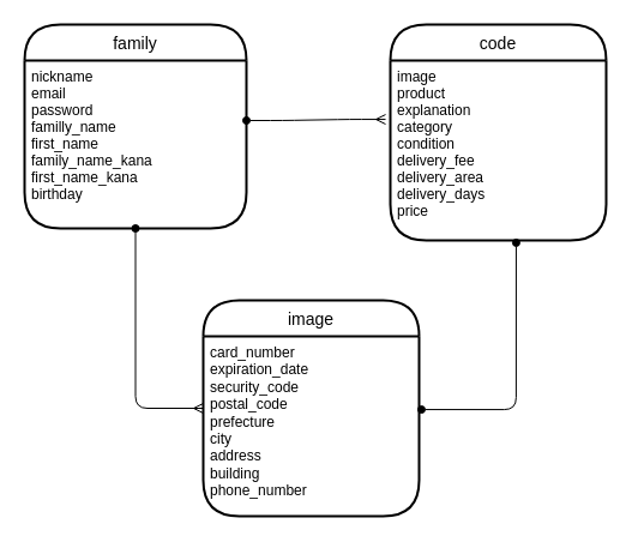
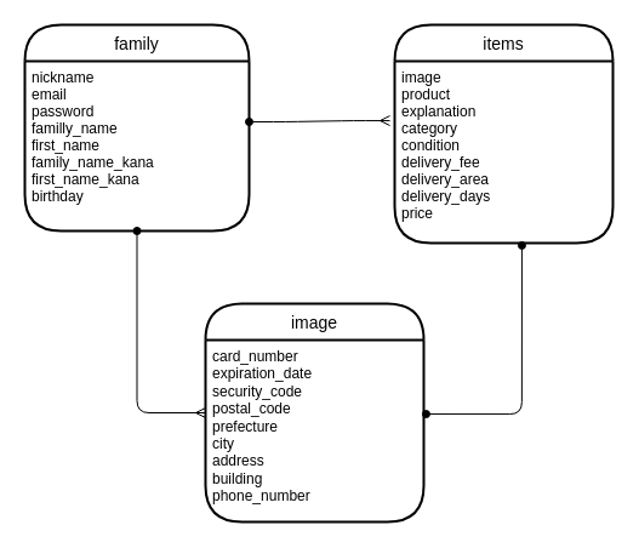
  <mxCell id="0" />
  <mxCell id="1" parent="0" />
  <mxCell id="2" value="family" style="swimlane;childLayout=stackLayout;horizontal=1;startSize=30;horizontalStack=0;rounded=1;fontSize=14;fontStyle=0;strokeWidth=2;resizeParent=0;resizeLast=1;shadow=0;dashed=0;align=center;arcSize=38;" parent="1" vertex="1"><mxGeometry x="20" y="20" width="185" height="170" as="geometry" /></mxCell>
  <mxCell id="3" value="nickname&#10;email&#10;password&#10;familly_name&#10;first_name&#10;family_name_kana&#10;first_name_kana&#10;birthday" style="align=left;strokeColor=none;fillColor=none;spacingLeft=4;fontSize=12;verticalAlign=top;resizable=0;rotatable=0;part=1;" parent="2" vertex="1"><mxGeometry y="30" width="185" height="140" as="geometry" /></mxCell>
  <mxCell id="4" style="edgeStyle=orthogonalEdgeStyle;curved=0;rounded=1;sketch=0;orthogonalLoop=1;jettySize=auto;html=1;entryX=0.583;entryY=1.013;entryDx=0;entryDy=0;entryPerimeter=0;exitX=1.011;exitY=0.407;exitDx=0;exitDy=0;exitPerimeter=0;startArrow=oval;startFill=1;endArrow=oval;endFill=1;" edge="1" parent="1" source="6" target="8"><mxGeometry relative="1" as="geometry"><Array as="points"><mxPoint x="430" y="341" /></Array></mxGeometry></mxCell>
  <mxCell id="5" value="image" style="swimlane;childLayout=stackLayout;horizontal=1;startSize=30;horizontalStack=0;rounded=1;fontSize=14;fontStyle=0;strokeWidth=2;resizeParent=0;resizeLast=1;shadow=0;dashed=0;align=center;arcSize=38;" vertex="1" parent="1"><mxGeometry x="169" y="250" width="180" height="180" as="geometry" /></mxCell>
  <mxCell id="6" value="card_number&#10;expiration_date&#10;security_code&#10;postal_code&#10;prefecture&#10;city&#10;address&#10;building&#10;phone_number&#10;" style="align=left;strokeColor=none;fillColor=none;spacingLeft=4;fontSize=12;verticalAlign=top;resizable=0;rotatable=0;part=1;whiteSpace=wrap;" vertex="1" parent="5"><mxGeometry y="30" width="180" height="150" as="geometry" /></mxCell>
- <mxCell id="7" value="code" style="swimlane;childLayout=stackLayout;horizontal=1;startSize=30;horizontalStack=0;rounded=1;fontSize=14;fontStyle=0;strokeWidth=2;resizeParent=0;resizeLast=1;shadow=0;dashed=0;align=center;arcSize=38;" vertex="1" parent="1"><mxGeometry x="325" y="20" width="180" height="180" as="geometry" /></mxCell>
+ <mxCell id="7" value="items" style="swimlane;childLayout=stackLayout;horizontal=1;startSize=30;horizontalStack=0;rounded=1;fontSize=14;fontStyle=0;strokeWidth=2;resizeParent=0;resizeLast=1;shadow=0;dashed=0;align=center;arcSize=38;" vertex="1" parent="1"><mxGeometry x="325" y="20" width="180" height="180" as="geometry" /></mxCell>
  <mxCell id="8" value="image&#10;product&#10;explanation&#10;category&#10;condition&#10;delivery_fee&#10;delivery_area&#10;delivery_days&#10;price&#10;" style="align=left;strokeColor=none;fillColor=none;spacingLeft=4;fontSize=12;verticalAlign=top;resizable=0;rotatable=0;part=1;" vertex="1" parent="7"><mxGeometry y="30" width="180" height="150" as="geometry" /></mxCell>
  <mxCell id="9" value="" style="edgeStyle=entityRelationEdgeStyle;fontSize=12;html=1;endArrow=ERmany;entryX=-0.022;entryY=0.327;entryDx=0;entryDy=0;entryPerimeter=0;startArrow=oval;startFill=1;" edge="1" parent="1" target="8"><mxGeometry width="100" height="100" relative="1" as="geometry"><mxPoint x="205" y="100" as="sourcePoint" /><mxPoint x="315" y="100" as="targetPoint" /></mxGeometry></mxCell>
  <mxCell id="10" style="edgeStyle=orthogonalEdgeStyle;curved=0;rounded=1;sketch=0;orthogonalLoop=1;jettySize=auto;html=1;entryX=0;entryY=0.5;entryDx=0;entryDy=0;startArrow=oval;startFill=1;endArrow=ERmany;endFill=0;" edge="1" parent="1" source="3" target="5"><mxGeometry relative="1" as="geometry" /></mxCell>
